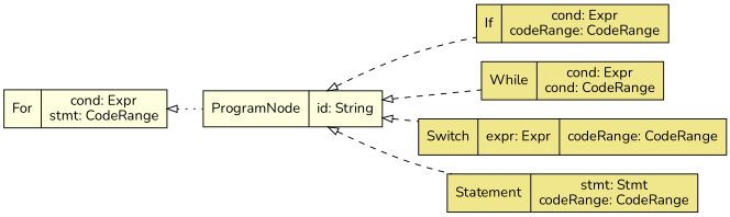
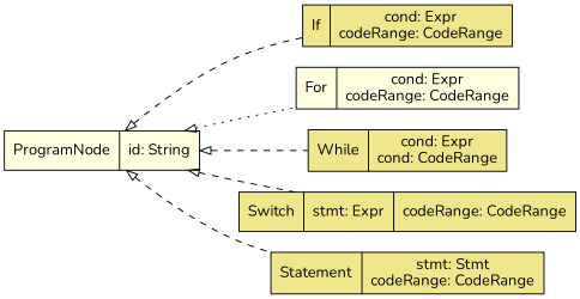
  digraph {
    fontname=Nunito
    rankdir=LR
    node [fillcolor=khaki fontname=Nunito shape=record style=filled]
    edge [arrowtail=empty dir=back fontname=Nunito style=dashed]
    n1 [fillcolor=lightyellow label="{ProgramNode|id: String}"]
    n2 [label="{If|cond: Expr\ncodeRange: CodeRange}"]
-   n3 [fillcolor=lightyellow label="{For|cond: Expr\nstmt: CodeRange}"]
+   n3 [fillcolor=lightyellow label="{For|cond: Expr\ncodeRange: CodeRange}"]
    n4 [label="{While|cond: Expr\ncond: CodeRange}"]
-   n5 [label="{Switch|expr: Expr|codeRange: CodeRange}"]
+   n5 [label="{Switch|stmt: Expr|codeRange: CodeRange}"]
    n6 [label="{Statement|stmt: Stmt\ncodeRange: CodeRange}"]
    n1 -> n2
-   n3 -> n1 [style=dotted]
+   n1 -> n3 [style=dotted]
    n1 -> n4
    n1 -> n5
    n1 -> n6
  }
